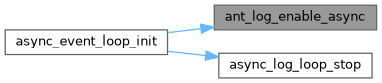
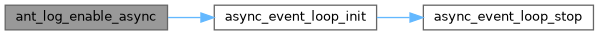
  digraph {
    rankdir=LR
    node [color=grey40 fillcolor=white fontname=Helvetica fontsize=10 shape=box style=filled]
    edge [color=steelblue1 fontname=Helvetica fontsize=10 labelfontname=Helvetica labelfontsize=10 style=solid]
    n1 [color=gray40 fillcolor=grey60 fontcolor=black height=0.2 label=ant_log_enable_async width=0.4]
    n2 [height=0.2 label=async_event_loop_init width=0.4]
-   n3 [height=0.2 label=async_log_loop_stop width=0.4]
-   n2 -> n1
+   n3 [height=0.2 label=async_event_loop_stop width=0.4]
+   n1 -> n2
    n2 -> n3
  }
